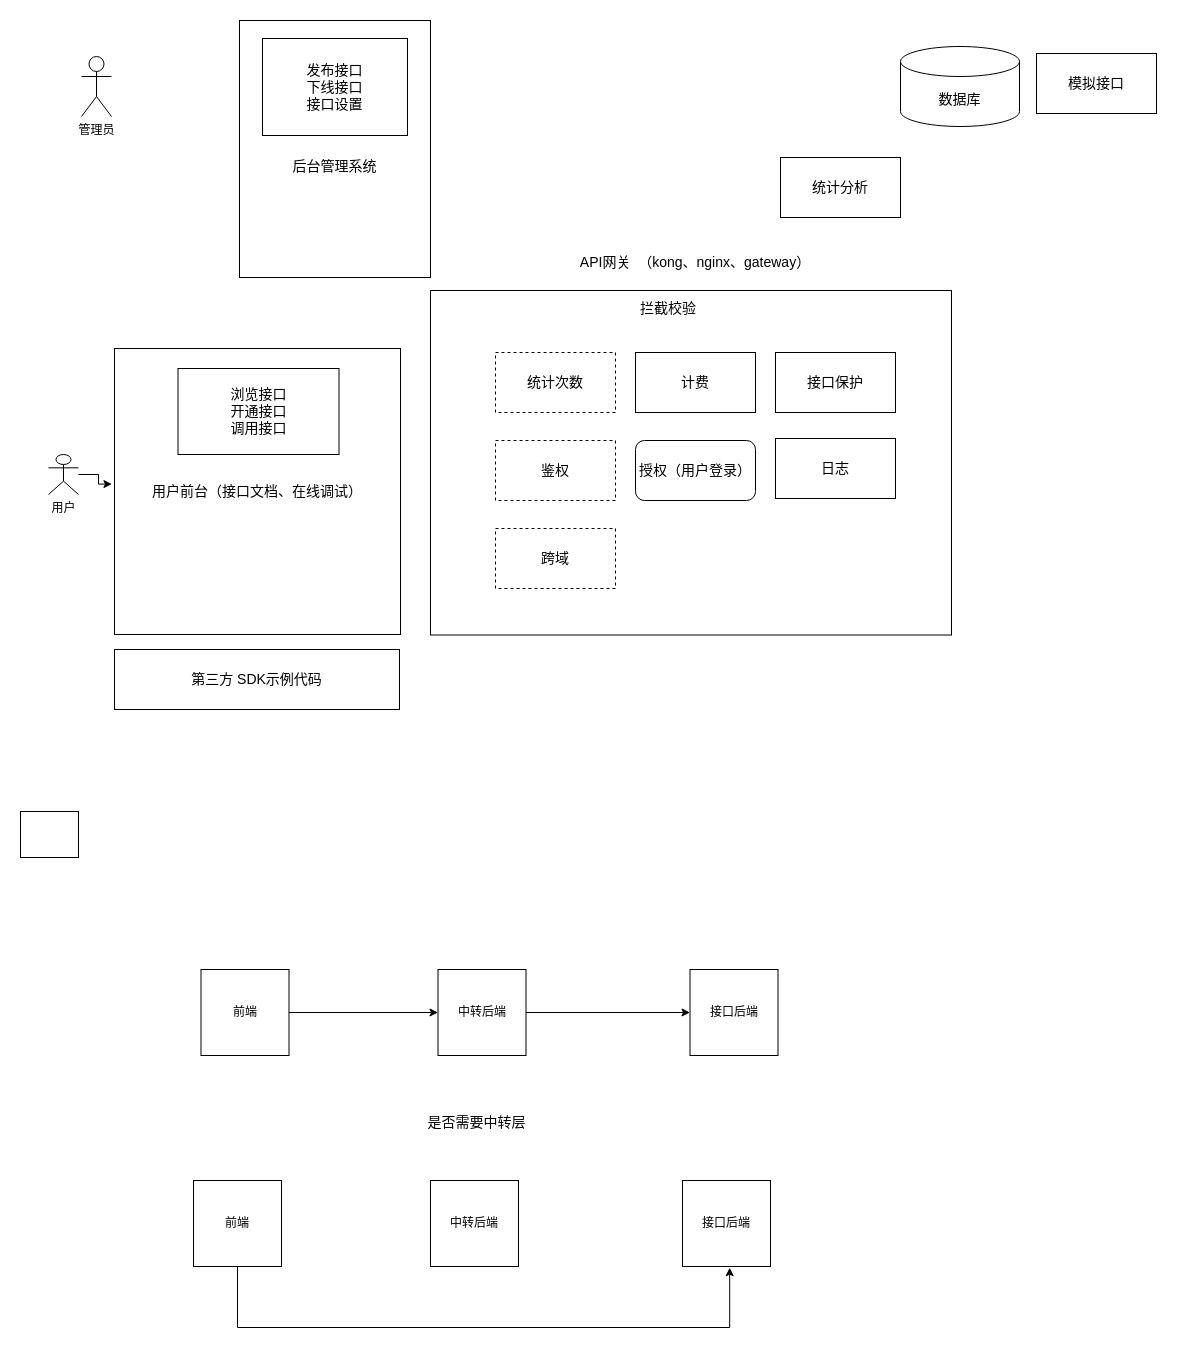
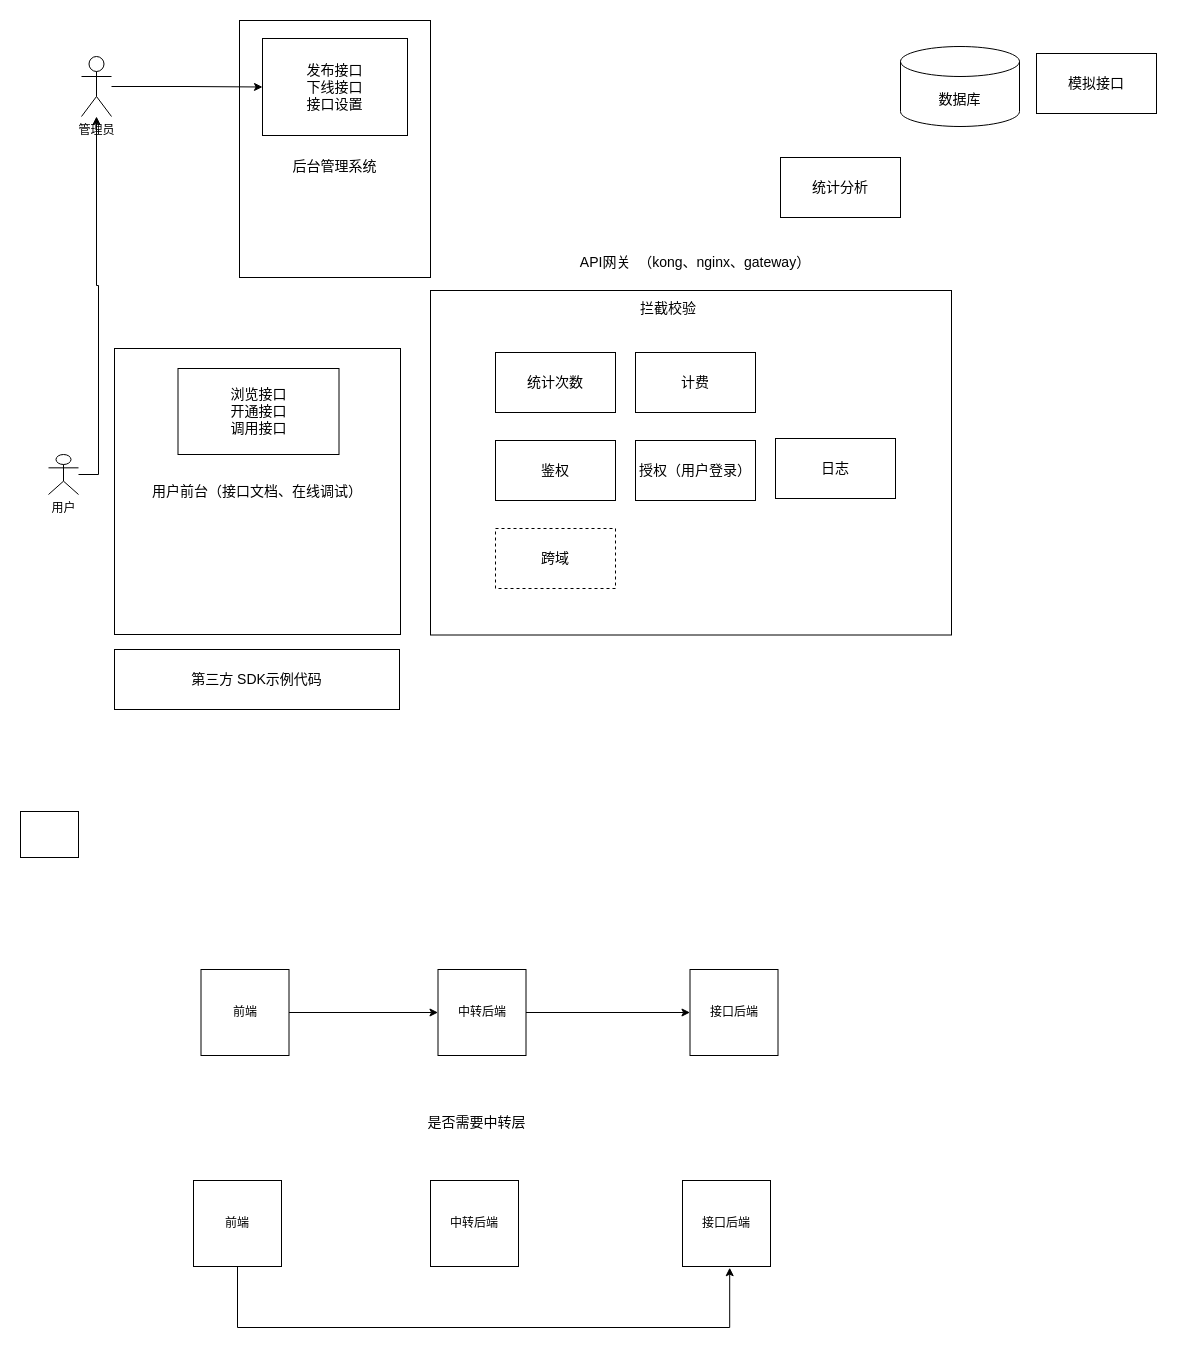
  <mxCell id="0" />
  <mxCell id="1" parent="0" />
  <mxCell id="2" value="" style="rounded=0;whiteSpace=wrap;html=1;fontSize=14;" parent="1" vertex="1"><mxGeometry x="430" y="290" width="521" height="344.5" as="geometry" /></mxCell>
  <mxCell id="3" value="管理员" style="shape=umlActor;verticalLabelPosition=bottom;verticalAlign=top;html=1;outlineConnect=0;" parent="1" vertex="1"><mxGeometry x="81" y="56" width="30" height="60" as="geometry" /></mxCell>
- <mxCell id="4" style="edgeStyle=orthogonalEdgeStyle;rounded=0;orthogonalLoop=1;jettySize=auto;html=1;entryX=-0.009;entryY=0.474;entryDx=0;entryDy=0;entryPerimeter=0;fontSize=14;" parent="1" source="5" target="12" edge="1"><mxGeometry relative="1" as="geometry" /></mxCell>
+ <mxCell id="4" style="edgeStyle=orthogonalEdgeStyle;rounded=0;orthogonalLoop=1;jettySize=auto;html=1;fontSize=14;" parent="1" source="5" target="3" edge="1"><mxGeometry relative="1" as="geometry" /></mxCell>
  <mxCell id="5" value="用户" style="shape=umlActor;verticalLabelPosition=bottom;verticalAlign=top;html=1;outlineConnect=0;" parent="1" vertex="1"><mxGeometry x="48" y="454" width="30" height="40" as="geometry" /></mxCell>
  <mxCell id="6" value="" style="group" parent="1" vertex="1" connectable="0"><mxGeometry x="239" y="20" width="191" height="257" as="geometry" /></mxCell>
  <mxCell id="7" value="&lt;font style=&quot;font-size: 14px;&quot;&gt;&lt;br&gt;&lt;br&gt;后台管理系统&lt;/font&gt;" style="rounded=0;whiteSpace=wrap;html=1;" parent="6" vertex="1"><mxGeometry width="191" height="257" as="geometry" /></mxCell>
  <mxCell id="8" value="发布接口&lt;br&gt;下线接口&lt;br&gt;接口设置" style="rounded=0;whiteSpace=wrap;html=1;fontSize=14;" parent="6" vertex="1"><mxGeometry x="23" y="18" width="145" height="97" as="geometry" /></mxCell>
+ <mxCell id="9" style="edgeStyle=orthogonalEdgeStyle;rounded=0;orthogonalLoop=1;jettySize=auto;html=1;fontSize=14;" parent="1" source="3" target="8" edge="1"><mxGeometry relative="1" as="geometry" /></mxCell>
  <mxCell id="10" value="数据库" style="shape=cylinder3;whiteSpace=wrap;html=1;boundedLbl=1;backgroundOutline=1;size=15;fontSize=14;" parent="1" vertex="1"><mxGeometry x="900" y="46" width="119" height="80" as="geometry" /></mxCell>
  <mxCell id="11" value="" style="group" parent="1" vertex="1" connectable="0"><mxGeometry x="114" y="348" width="294" height="294" as="geometry" /></mxCell>
  <mxCell id="12" value="用户前台（接口文档、在线调试）" style="whiteSpace=wrap;html=1;aspect=fixed;fontSize=14;" parent="11" vertex="1"><mxGeometry width="286" height="286" as="geometry" /></mxCell>
  <mxCell id="13" value="浏览接口&lt;br&gt;开通接口&lt;br&gt;调用接口" style="rounded=0;whiteSpace=wrap;html=1;fontSize=14;" parent="11" vertex="1"><mxGeometry x="63.5" y="20" width="161" height="86" as="geometry" /></mxCell>
- <mxCell id="14" value="统计次数" style="rounded=0;whiteSpace=wrap;html=1;fontSize=14;dashed=1;" parent="1" vertex="1"><mxGeometry x="495" y="352" width="120" height="60" as="geometry" /></mxCell>
+ <mxCell id="14" value="统计次数" style="rounded=0;whiteSpace=wrap;html=1;fontSize=14;" parent="1" vertex="1"><mxGeometry x="495" y="352" width="120" height="60" as="geometry" /></mxCell>
  <mxCell id="15" value="拦截校验" style="text;html=1;strokeColor=none;fillColor=none;align=center;verticalAlign=middle;whiteSpace=wrap;rounded=0;fontSize=14;" parent="1" vertex="1"><mxGeometry x="638" y="293" width="60" height="30" as="geometry" /></mxCell>
  <mxCell id="16" value="计费" style="rounded=0;whiteSpace=wrap;html=1;fontSize=14;" parent="1" vertex="1"><mxGeometry x="635" y="352" width="120" height="60" as="geometry" /></mxCell>
- <mxCell id="17" value="接口保护" style="rounded=0;whiteSpace=wrap;html=1;fontSize=14;" parent="1" vertex="1"><mxGeometry x="775" y="352" width="120" height="60" as="geometry" /></mxCell>
- <mxCell id="18" value="鉴权" style="rounded=0;whiteSpace=wrap;html=1;fontSize=14;dashed=1;" parent="1" vertex="1"><mxGeometry x="495" y="440" width="120" height="60" as="geometry" /></mxCell>
- <mxCell id="19" value="授权（用户登录）" style="whiteSpace=wrap;html=1;fontSize=14;rounded=1;" parent="1" vertex="1"><mxGeometry x="635" y="440" width="120" height="60" as="geometry" /></mxCell>
+ <mxCell id="18" value="鉴权" style="rounded=0;whiteSpace=wrap;html=1;fontSize=14;" parent="1" vertex="1"><mxGeometry x="495" y="440" width="120" height="60" as="geometry" /></mxCell>
+ <mxCell id="19" value="授权（用户登录）" style="rounded=0;whiteSpace=wrap;html=1;fontSize=14;" parent="1" vertex="1"><mxGeometry x="635" y="440" width="120" height="60" as="geometry" /></mxCell>
  <mxCell id="20" value="日志" style="rounded=0;whiteSpace=wrap;html=1;fontSize=14;" parent="1" vertex="1"><mxGeometry x="775" y="438" width="120" height="60" as="geometry" /></mxCell>
  <mxCell id="21" value="跨域" style="rounded=0;whiteSpace=wrap;html=1;fontSize=14;dashed=1;" parent="1" vertex="1"><mxGeometry x="495" y="528" width="120" height="60" as="geometry" /></mxCell>
  <mxCell id="22" value="API网关&amp;nbsp; （kong、nginx、gateway）" style="text;html=1;strokeColor=none;fillColor=none;align=center;verticalAlign=middle;whiteSpace=wrap;rounded=0;fontSize=14;" parent="1" vertex="1"><mxGeometry x="536" y="247" width="318" height="30" as="geometry" /></mxCell>
  <mxCell id="23" value="模拟接口" style="rounded=0;whiteSpace=wrap;html=1;fontSize=14;" parent="1" vertex="1"><mxGeometry x="1036" y="53" width="120" height="60" as="geometry" /></mxCell>
  <mxCell id="24" value="第三方 SDK示例代码" style="rounded=0;whiteSpace=wrap;html=1;fontSize=14;" parent="1" vertex="1"><mxGeometry x="114" y="649" width="285" height="60" as="geometry" /></mxCell>
  <mxCell id="25" value="统计分析" style="rounded=0;whiteSpace=wrap;html=1;fontSize=14;" parent="1" vertex="1"><mxGeometry x="780" y="157" width="120" height="60" as="geometry" /></mxCell>
  <mxCell id="26" value="" style="rounded=0;whiteSpace=wrap;html=1;" vertex="1" parent="1"><mxGeometry x="20" y="811" width="58" height="46" as="geometry" /></mxCell>
  <mxCell id="27" value="" style="group" vertex="1" connectable="0" parent="1"><mxGeometry x="193" y="969" width="584.5" height="358" as="geometry" /></mxCell>
  <mxCell id="28" value="前端" style="rounded=0;whiteSpace=wrap;html=1;" vertex="1" parent="27"><mxGeometry x="7.5" width="88" height="86" as="geometry" /></mxCell>
  <mxCell id="29" value="中转后端" style="rounded=0;whiteSpace=wrap;html=1;" vertex="1" parent="27"><mxGeometry x="244.5" width="88" height="86" as="geometry" /></mxCell>
  <mxCell id="30" style="edgeStyle=orthogonalEdgeStyle;rounded=0;orthogonalLoop=1;jettySize=auto;html=1;entryX=0;entryY=0.5;entryDx=0;entryDy=0;" edge="1" parent="27" source="28" target="29"><mxGeometry relative="1" as="geometry" /></mxCell>
  <mxCell id="31" value="接口后端" style="rounded=0;whiteSpace=wrap;html=1;" vertex="1" parent="27"><mxGeometry x="496.5" width="88" height="86" as="geometry" /></mxCell>
  <mxCell id="32" style="edgeStyle=orthogonalEdgeStyle;rounded=0;orthogonalLoop=1;jettySize=auto;html=1;entryX=0;entryY=0.5;entryDx=0;entryDy=0;" edge="1" parent="27" source="29" target="31"><mxGeometry relative="1" as="geometry" /></mxCell>
  <mxCell id="33" style="edgeStyle=orthogonalEdgeStyle;rounded=0;orthogonalLoop=1;jettySize=auto;html=1;" edge="1" parent="27" source="34"><mxGeometry relative="1" as="geometry"><mxPoint x="536.2" y="298.2" as="targetPoint" /><Array as="points"><mxPoint x="44" y="358" /><mxPoint x="536" y="358" /></Array></mxGeometry></mxCell>
  <mxCell id="34" value="前端" style="rounded=0;whiteSpace=wrap;html=1;" vertex="1" parent="27"><mxGeometry y="211" width="88" height="86" as="geometry" /></mxCell>
  <mxCell id="35" value="中转后端" style="rounded=0;whiteSpace=wrap;html=1;" vertex="1" parent="27"><mxGeometry x="237" y="211" width="88" height="86" as="geometry" /></mxCell>
  <mxCell id="36" value="接口后端" style="rounded=0;whiteSpace=wrap;html=1;" vertex="1" parent="27"><mxGeometry x="489" y="211" width="88" height="86" as="geometry" /></mxCell>
  <mxCell id="37" value="&lt;font style=&quot;font-size: 14px;&quot;&gt;是否需要中转层&lt;/font&gt;" style="text;html=1;align=center;verticalAlign=middle;resizable=0;points=[];autosize=1;strokeColor=none;fillColor=none;" vertex="1" parent="27"><mxGeometry x="224.5" y="138" width="116" height="29" as="geometry" /></mxCell>
